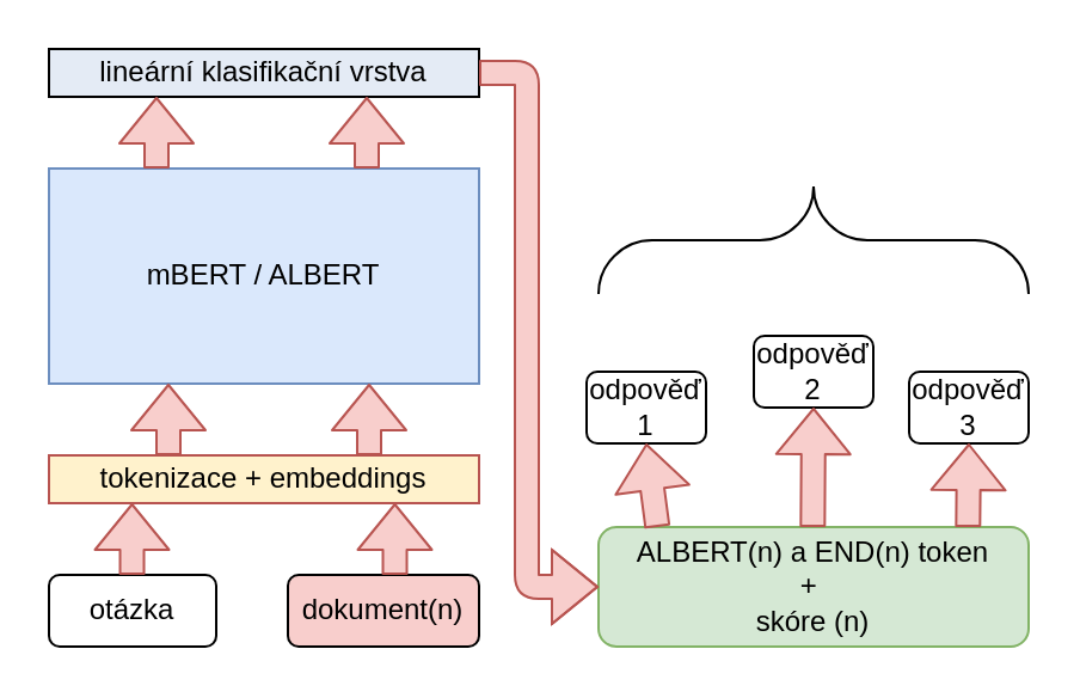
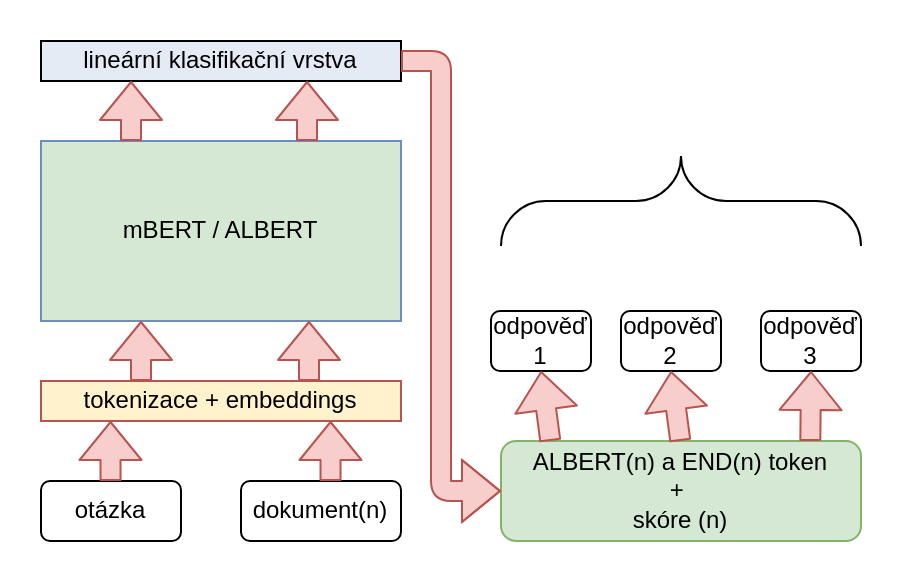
  <mxCell id="0" />
  <mxCell id="1" parent="0" />
- <mxCell id="2" value="mBERT / ALBERT" style="rounded=0;whiteSpace=wrap;html=1;fillColor=#dae8fc;strokeColor=#6c8ebf;" parent="1" vertex="1"><mxGeometry x="20" y="70" width="180" height="90" as="geometry" /></mxCell>
+ <mxCell id="2" value="mBERT / ALBERT" style="rounded=0;whiteSpace=wrap;html=1;fillColor=#d5e8d4;strokeColor=#6c8ebf;" parent="1" vertex="1"><mxGeometry x="20" y="70" width="180" height="90" as="geometry" /></mxCell>
  <mxCell id="3" value="otázka" style="rounded=1;whiteSpace=wrap;html=1;" parent="1" vertex="1"><mxGeometry x="20" y="240" width="70" height="30" as="geometry" /></mxCell>
- <mxCell id="4" value="dokument(n)" style="rounded=1;whiteSpace=wrap;html=1;fillColor=#f8cecc;" parent="1" vertex="1"><mxGeometry x="120" y="240" width="80" height="30" as="geometry" /></mxCell>
+ <mxCell id="4" value="dokument(n)" style="rounded=1;whiteSpace=wrap;html=1;" parent="1" vertex="1"><mxGeometry x="120" y="240" width="80" height="30" as="geometry" /></mxCell>
  <mxCell id="5" value="tokenizace + embeddings" style="rounded=0;whiteSpace=wrap;html=1;strokeColor=#b85450;fillColor=#FFF2CC;" parent="1" vertex="1"><mxGeometry x="20" y="190" width="180" height="20" as="geometry" /></mxCell>
  <mxCell id="6" value="lineární klasifikační vrstva" style="rounded=0;whiteSpace=wrap;html=1;fillColor=#E4EBF5;" parent="1" vertex="1"><mxGeometry x="20" y="20" width="180" height="20" as="geometry" /></mxCell>
  <mxCell id="7" value="" style="shape=flexArrow;endArrow=classic;html=1;exitX=0.25;exitY=0;exitDx=0;exitDy=0;entryX=0.25;entryY=1;entryDx=0;entryDy=0;fillColor=#f8cecc;strokeColor=#b85450;" parent="1" source="2" target="6" edge="1"><mxGeometry width="50" height="50" relative="1" as="geometry"><mxPoint x="20" y="90" as="sourcePoint" /><mxPoint x="70" y="40" as="targetPoint" /></mxGeometry></mxCell>
  <mxCell id="8" value="" style="shape=flexArrow;endArrow=classic;html=1;exitX=0.25;exitY=0;exitDx=0;exitDy=0;entryX=0.25;entryY=1;entryDx=0;entryDy=0;fillColor=#f8cecc;strokeColor=#b85450;" parent="1" edge="1"><mxGeometry width="50" height="50" relative="1" as="geometry"><mxPoint x="153" y="70" as="sourcePoint" /><mxPoint x="153" y="40" as="targetPoint" /></mxGeometry></mxCell>
  <mxCell id="9" value="" style="shape=flexArrow;endArrow=classic;html=1;exitX=0.25;exitY=0;exitDx=0;exitDy=0;entryX=0.25;entryY=1;entryDx=0;entryDy=0;fillColor=#f8cecc;strokeColor=#b85450;" parent="1" edge="1"><mxGeometry width="50" height="50" relative="1" as="geometry"><mxPoint x="70" y="190" as="sourcePoint" /><mxPoint x="70" y="160" as="targetPoint" /></mxGeometry></mxCell>
  <mxCell id="10" value="" style="shape=flexArrow;endArrow=classic;html=1;exitX=0.25;exitY=0;exitDx=0;exitDy=0;entryX=0.25;entryY=1;entryDx=0;entryDy=0;fillColor=#f8cecc;strokeColor=#b85450;" parent="1" edge="1"><mxGeometry width="50" height="50" relative="1" as="geometry"><mxPoint x="154" y="190" as="sourcePoint" /><mxPoint x="154" y="160" as="targetPoint" /></mxGeometry></mxCell>
  <mxCell id="11" value="" style="shape=flexArrow;endArrow=classic;html=1;exitX=0.25;exitY=0;exitDx=0;exitDy=0;entryX=0.25;entryY=1;entryDx=0;entryDy=0;fillColor=#f8cecc;strokeColor=#b85450;" parent="1" edge="1"><mxGeometry width="50" height="50" relative="1" as="geometry"><mxPoint x="164.76" y="240" as="sourcePoint" /><mxPoint x="164.76" y="210" as="targetPoint" /></mxGeometry></mxCell>
  <mxCell id="12" value="" style="shape=flexArrow;endArrow=classic;html=1;exitX=0.25;exitY=0;exitDx=0;exitDy=0;entryX=0.25;entryY=1;entryDx=0;entryDy=0;fillColor=#f8cecc;strokeColor=#b85450;" parent="1" edge="1"><mxGeometry width="50" height="50" relative="1" as="geometry"><mxPoint x="54.76" y="240" as="sourcePoint" /><mxPoint x="54.76" y="210" as="targetPoint" /></mxGeometry></mxCell>
  <mxCell id="13" value="ALBERT(n) a END(n) token &lt;br&gt;+&amp;nbsp;&lt;br&gt;skóre (n)" style="rounded=1;whiteSpace=wrap;html=1;fillColor=#d5e8d4;strokeColor=#82b366;" parent="1" vertex="1"><mxGeometry x="250" y="220" width="180" height="50" as="geometry" /></mxCell>
  <mxCell id="14" value="odpověď 1" style="rounded=1;whiteSpace=wrap;html=1;" parent="1" vertex="1"><mxGeometry x="245" y="155" width="50" height="30" as="geometry" /></mxCell>
- <mxCell id="15" value="odpověď 2" style="rounded=1;whiteSpace=wrap;html=1;" parent="1" vertex="1"><mxGeometry x="315" y="140" width="50" height="30" as="geometry" /></mxCell>
+ <mxCell id="15" value="odpověď 2" style="rounded=1;whiteSpace=wrap;html=1;" parent="1" vertex="1"><mxGeometry x="310" y="155" width="50" height="30" as="geometry" /></mxCell>
  <mxCell id="16" value="odpověď 3" style="rounded=1;whiteSpace=wrap;html=1;" parent="1" vertex="1"><mxGeometry x="380" y="155" width="50" height="30" as="geometry" /></mxCell>
  <mxCell id="17" value="" style="verticalLabelPosition=bottom;shadow=0;dashed=0;align=center;html=1;verticalAlign=top;strokeWidth=1;shape=mxgraph.mockup.markup.curlyBrace;fillColor=#E4EBF5;" parent="1" vertex="1"><mxGeometry x="250" y="75" width="180" height="50" as="geometry" /></mxCell>
  <mxCell id="18" value="" style="shape=flexArrow;endArrow=classic;html=1;exitX=0.25;exitY=0;exitDx=0;exitDy=0;entryX=0.5;entryY=1;entryDx=0;entryDy=0;fillColor=#f8cecc;strokeColor=#b85450;" parent="1" target="14" edge="1"><mxGeometry width="50" height="50" relative="1" as="geometry"><mxPoint x="274.66" y="220" as="sourcePoint" /><mxPoint x="274.66" y="190" as="targetPoint" /></mxGeometry></mxCell>
  <mxCell id="19" value="" style="shape=flexArrow;endArrow=classic;html=1;exitX=0.25;exitY=0;exitDx=0;exitDy=0;entryX=0.5;entryY=1;entryDx=0;entryDy=0;fillColor=#f8cecc;strokeColor=#b85450;" parent="1" target="15" edge="1"><mxGeometry width="50" height="50" relative="1" as="geometry"><mxPoint x="339.66" y="220" as="sourcePoint" /><mxPoint x="339.66" y="190" as="targetPoint" /></mxGeometry></mxCell>
  <mxCell id="20" value="" style="shape=flexArrow;endArrow=classic;html=1;exitX=0.25;exitY=0;exitDx=0;exitDy=0;entryX=0.5;entryY=1;entryDx=0;entryDy=0;fillColor=#f8cecc;strokeColor=#b85450;" parent="1" target="16" edge="1"><mxGeometry width="50" height="50" relative="1" as="geometry"><mxPoint x="404.66" y="220" as="sourcePoint" /><mxPoint x="404.66" y="190" as="targetPoint" /></mxGeometry></mxCell>
  <mxCell id="21" value="" style="shape=flexArrow;endArrow=classic;html=1;exitX=1;exitY=0.5;exitDx=0;exitDy=0;entryX=0;entryY=0.5;entryDx=0;entryDy=0;fillColor=#f8cecc;strokeColor=#b85450;" parent="1" source="6" target="13" edge="1"><mxGeometry width="50" height="50" relative="1" as="geometry"><mxPoint x="250" y="75" as="sourcePoint" /><mxPoint x="250.34" y="25" as="targetPoint" /><Array as="points"><mxPoint x="220" y="30" /><mxPoint x="220" y="80" /><mxPoint x="220" y="200" /><mxPoint x="220" y="245" /></Array></mxGeometry></mxCell>
